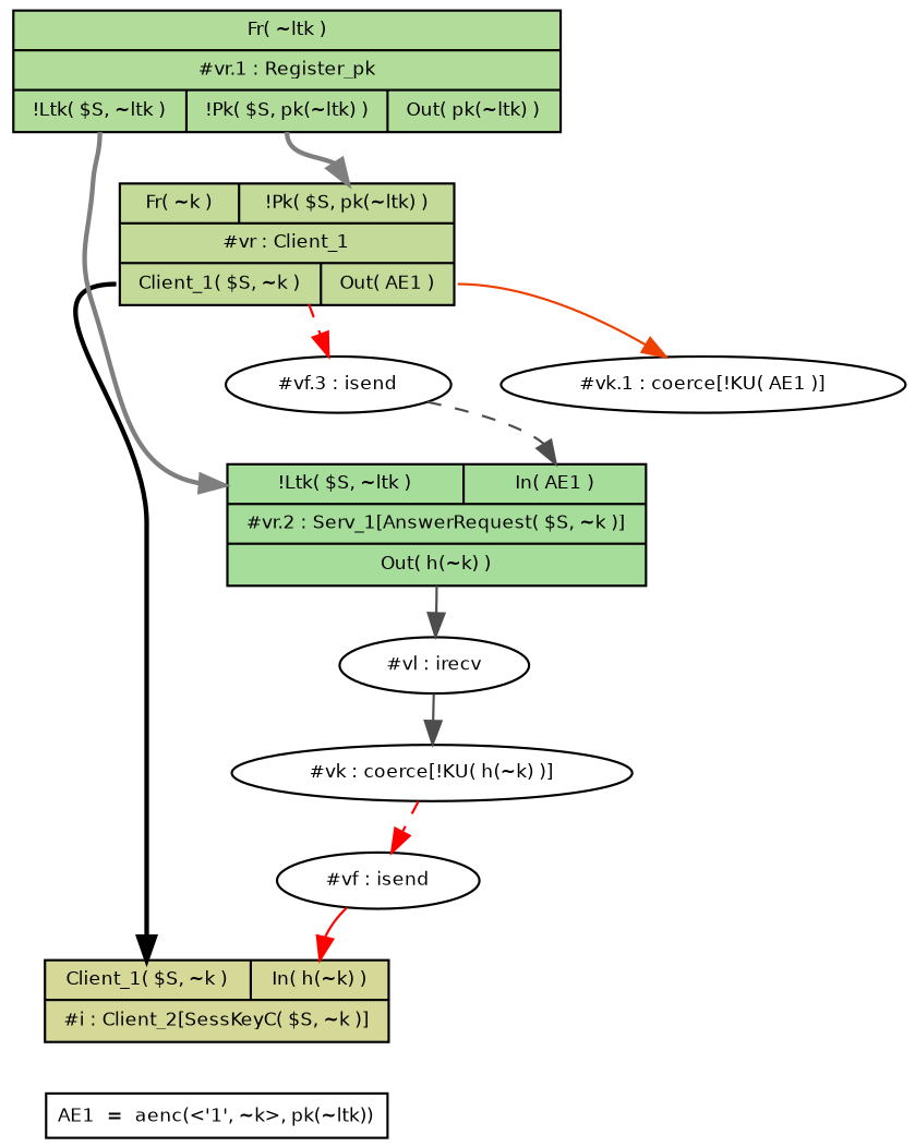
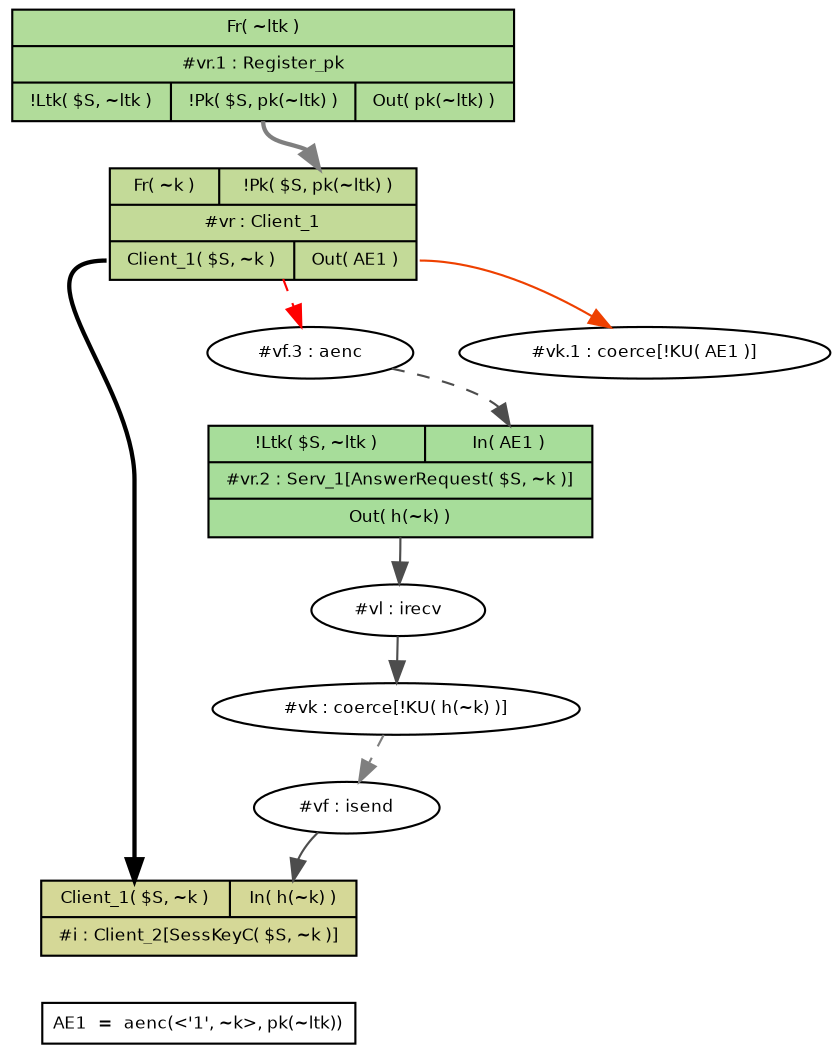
  digraph {
    nodesep=0.3
    ranksep=0.3
    node [fontname=Helvetica fontsize=8 shape=ellipse]
    edge [fontname=Helvetica fontsize=8 color=gray30]
    n1 [height=0.2 label=<<TABLE BORDER="1" CELLBORDER="0" CELLSPACING="3" CELLPADDING="1"><TR><TD ALIGN="LEFT" VALIGN="TOP"><FONT COLOR="#000000">AE1</FONT></TD> <TD ALIGN="LEFT" VALIGN="TOP">=</TD> <TD ALIGN="LEFT" VALIGN="TOP">aenc(&lt;'1', ~k&gt;, pk(~ltk))</TD></TR></TABLE>> shape=plain width=0.3]
    n2 [fillcolor="#d5d897" fontcolor=black height=0.2 label="{{<n0> Client_1( $S, ~k )|<n1> In( h(~k) )}|{<n2> #i : Client_2[SessKeyC( $S, ~k )]}}" role=Undefined shape=record style=filled width=0.3]
    n3 [height=0.2 label="#vf : isend" width=0.3]
    n4 [height=0.2 label="#vk : coerce[!KU( h(~k) )]" width=0.3]
    n5 [height=0.2 label="#vl : irecv" width=0.3]
    n6 [fillcolor="#c3da98" fontcolor=black height=0.2 label="{{<n7> Fr( ~k )|<n8> !Pk( $S, pk(~ltk) )}|{<n9> #vr : Client_1}|{<n10> Client_1( $S, ~k )|<n11> Out( AE1 )}}" role=Undefined shape=record style=filled width=0.3]
    n7 [height=0.2 label="#vk.1 : coerce[!KU( AE1 )]" width=0.3]
-   n8 [height=0.2 label="#vf.3 : isend" width=0.3]
+   n8 [height=0.2 label="#vf.3 : aenc" width=0.3]
    n9 [fillcolor="#a7dd9a" fontcolor=black height=0.2 label="{{<n20> !Ltk( $S, ~ltk )|<n21> In( AE1 )}|{<n22> #vr.2 : Serv_1[AnswerRequest( $S, ~k )]}|{<n23> Out( h(~k) )}}" role=Undefined shape=record style=filled width=0.3]
    n10 [fillcolor="#b1dc9a" fontcolor=black height=0.2 label="{{<n14> Fr( ~ltk )}|{<n15> #vr.1 : Register_pk}|{<n16> !Ltk( $S, ~ltk )|<n17> !Pk( $S, pk(~ltk) )|<n18> Out( pk(~ltk) )}}" role=Undefined shape=record style=filled width=0.3]
    subgraph sub_1 {
      rank=sink
      n1
    }
    n2 -> n1 [style=invis tailport=n2 color=""]
-   n3 -> n2 [color=red headport=n1]
-   n4 -> n3 [color=red style=dashed]
+   n3 -> n2 [headport=n1]
+   n4 -> n3 [color=gray50 style=dashed]
    n5 -> n4
    n6 -> n2 [headport=n0 style=bold tailport=n10 weight=10.0 color=""]
    n6 -> n7 [color=orangered2 tailport=n11]
    n6 -> n8 [color=red style=dashed]
    n8 -> n9 [headport=n21 style=dashed]
    n9 -> n5 [tailport=n23]
    n10 -> n6 [color=gray50 headport=n8 style=bold tailport=n17 weight=10.0]
-   n10 -> n9 [color=gray50 headport=n20 style=bold tailport=n16 weight=10.0]
  }
